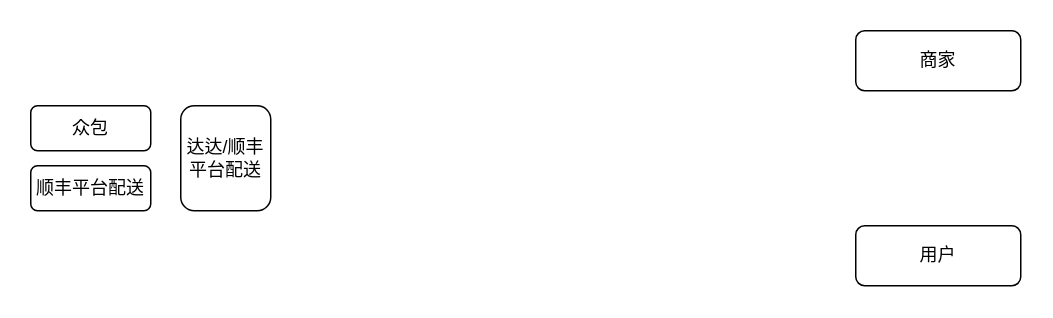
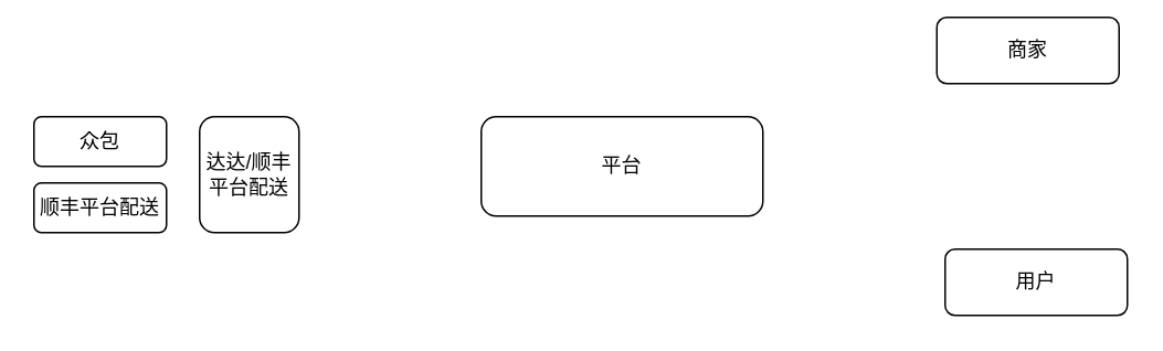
  <mxCell id="0" />
  <mxCell id="1" parent="0" />
- <mxCell id="3" value="商家" style="rounded=1;whiteSpace=wrap;html=1;" vertex="1" parent="1"><mxGeometry x="570" y="20" width="110" height="40" as="geometry" /></mxCell>
+ <mxCell id="2" value="平台" style="rounded=1;whiteSpace=wrap;html=1;" vertex="1" parent="1"><mxGeometry x="290" y="70" width="170" height="60" as="geometry" /></mxCell>
+ <mxCell id="3" value="商家" style="rounded=1;whiteSpace=wrap;html=1;" vertex="1" parent="1"><mxGeometry x="565" y="10" width="110" height="40" as="geometry" /></mxCell>
  <mxCell id="4" value="用户" style="rounded=1;whiteSpace=wrap;html=1;" vertex="1" parent="1"><mxGeometry x="570" y="150" width="110" height="40" as="geometry" /></mxCell>
  <mxCell id="5" value="" style="group" vertex="1" connectable="0" parent="1"><mxGeometry x="20" y="70" width="160" height="70" as="geometry" /></mxCell>
  <mxCell id="6" value="众包" style="rounded=1;whiteSpace=wrap;html=1;" vertex="1" parent="5"><mxGeometry width="80" height="30" as="geometry" /></mxCell>
  <mxCell id="7" value="达达/顺丰平台配送" style="rounded=1;whiteSpace=wrap;html=1;" vertex="1" parent="5"><mxGeometry x="100" width="60" height="70" as="geometry" /></mxCell>
  <mxCell id="8" value="顺丰平台配送" style="rounded=1;whiteSpace=wrap;html=1;" vertex="1" parent="5"><mxGeometry y="40" width="80" height="30" as="geometry" /></mxCell>
